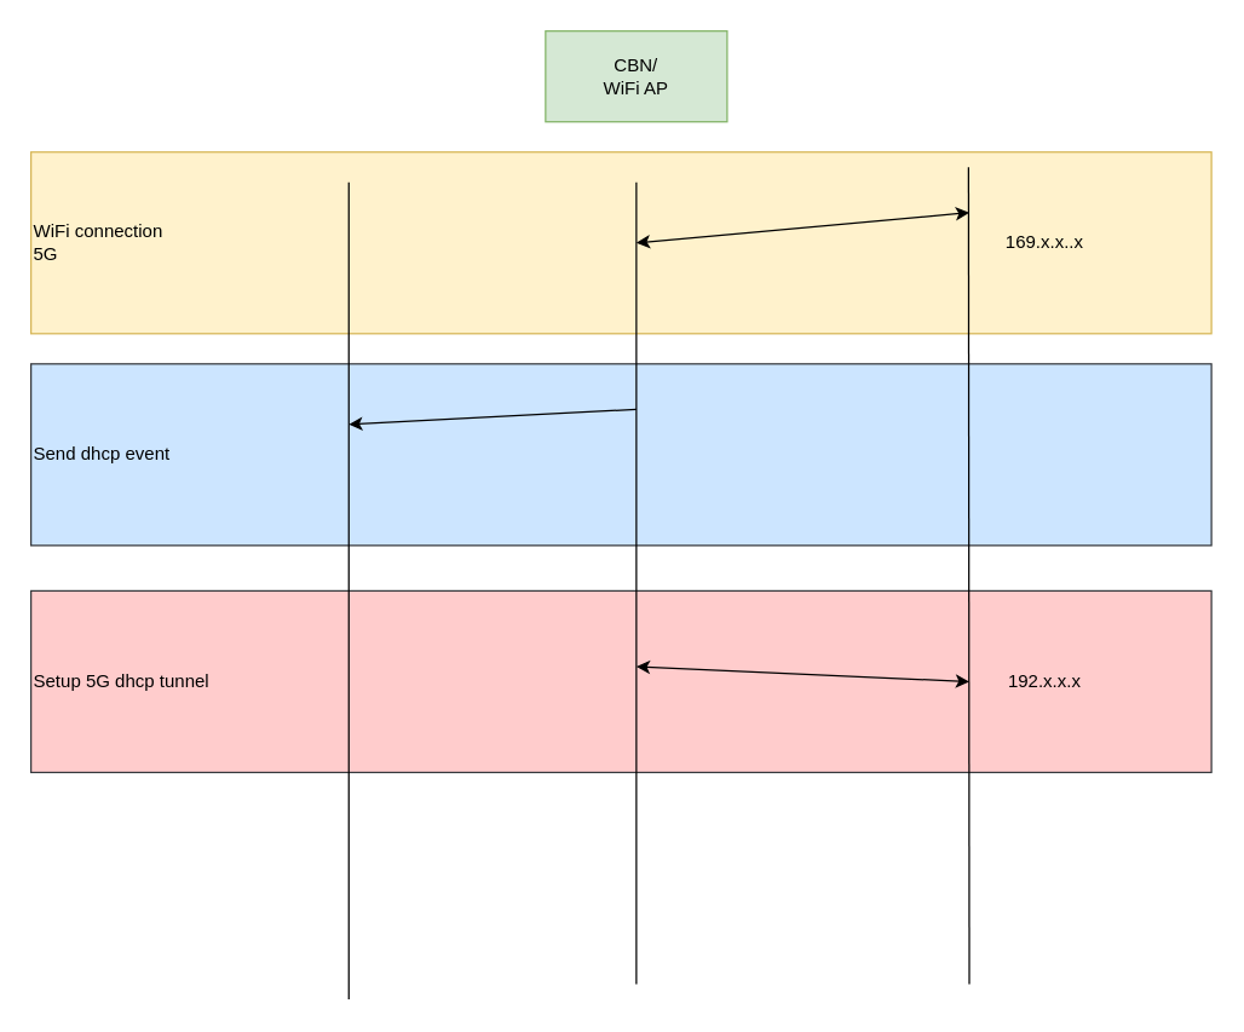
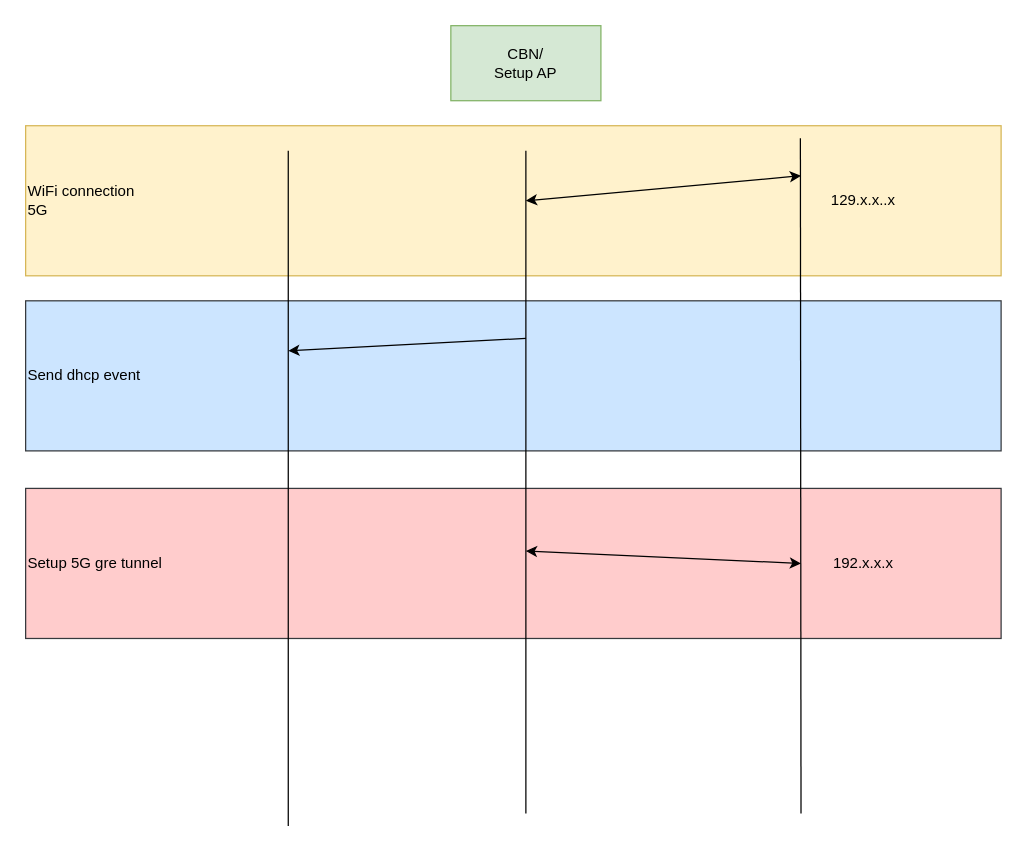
  <mxCell id="0" />
  <mxCell id="1" parent="0" />
- <mxCell id="2" value="Setup 5G dhcp tunnel" style="text;html=1;strokeColor=#36393d;fillColor=#ffcccc;align=left;verticalAlign=middle;whiteSpace=wrap;rounded=0;" vertex="1" parent="1"><mxGeometry x="20" y="390" width="780" height="120" as="geometry" /></mxCell>
+ <mxCell id="2" value="Setup 5G gre tunnel" style="text;html=1;strokeColor=#36393d;fillColor=#ffcccc;align=left;verticalAlign=middle;whiteSpace=wrap;rounded=0;" vertex="1" parent="1"><mxGeometry x="20" y="390" width="780" height="120" as="geometry" /></mxCell>
  <mxCell id="3" value="Send dhcp event" style="text;html=1;strokeColor=#36393d;fillColor=#cce5ff;align=left;verticalAlign=middle;whiteSpace=wrap;rounded=0;" vertex="1" parent="1"><mxGeometry x="20" y="240" width="780" height="120" as="geometry" /></mxCell>
- <mxCell id="4" value="CBN/&lt;br&gt;WiFi AP" style="rounded=0;whiteSpace=wrap;html=1;fillColor=#d5e8d4;strokeColor=#82b366;" vertex="1" parent="1"><mxGeometry x="360" y="20" width="120" height="60" as="geometry" /></mxCell>
+ <mxCell id="4" value="CBN/&lt;br&gt;Setup AP" style="rounded=0;whiteSpace=wrap;html=1;fillColor=#d5e8d4;strokeColor=#82b366;" vertex="1" parent="1"><mxGeometry x="360" y="20" width="120" height="60" as="geometry" /></mxCell>
  <mxCell id="5" value="WiFi connection&lt;br&gt;5G" style="text;html=1;strokeColor=#d6b656;fillColor=#fff2cc;align=left;verticalAlign=middle;whiteSpace=wrap;rounded=0;" vertex="1" parent="1"><mxGeometry x="20" y="100" width="780" height="120" as="geometry" /></mxCell>
  <mxCell id="6" value="" style="endArrow=none;html=1;" edge="1" parent="1"><mxGeometry width="50" height="50" relative="1" as="geometry"><mxPoint x="420" y="650" as="sourcePoint" /><mxPoint x="420" y="120" as="targetPoint" /></mxGeometry></mxCell>
  <mxCell id="7" value="" style="endArrow=none;html=1;" edge="1" parent="1"><mxGeometry width="50" height="50" relative="1" as="geometry"><mxPoint x="640" y="650" as="sourcePoint" /><mxPoint x="639.5" y="110" as="targetPoint" /></mxGeometry></mxCell>
- <mxCell id="8" value="169.x.x..x" style="text;html=1;strokeColor=none;fillColor=none;align=center;verticalAlign=middle;whiteSpace=wrap;rounded=0;" vertex="1" parent="1"><mxGeometry x="650" y="150" width="80" height="20" as="geometry" /></mxCell>
+ <mxCell id="8" value="129.x.x..x" style="text;html=1;strokeColor=none;fillColor=none;align=center;verticalAlign=middle;whiteSpace=wrap;rounded=0;" vertex="1" parent="1"><mxGeometry x="650" y="150" width="80" height="20" as="geometry" /></mxCell>
  <mxCell id="9" value="" style="endArrow=none;html=1;" edge="1" parent="1"><mxGeometry width="50" height="50" relative="1" as="geometry"><mxPoint x="230" y="660" as="sourcePoint" /><mxPoint x="230" y="120" as="targetPoint" /></mxGeometry></mxCell>
  <mxCell id="10" value="" style="endArrow=classic;html=1;" edge="1" parent="1"><mxGeometry width="50" height="50" relative="1" as="geometry"><mxPoint x="420" y="270" as="sourcePoint" /><mxPoint x="230" y="280" as="targetPoint" /></mxGeometry></mxCell>
  <mxCell id="11" value="" style="endArrow=classic;startArrow=classic;html=1;" edge="1" parent="1"><mxGeometry width="50" height="50" relative="1" as="geometry"><mxPoint x="420" y="160" as="sourcePoint" /><mxPoint x="640" y="140" as="targetPoint" /></mxGeometry></mxCell>
  <mxCell id="12" value="" style="endArrow=classic;startArrow=classic;html=1;" edge="1" parent="1"><mxGeometry width="50" height="50" relative="1" as="geometry"><mxPoint x="420" y="440" as="sourcePoint" /><mxPoint x="640" y="450" as="targetPoint" /></mxGeometry></mxCell>
  <mxCell id="13" value="192.x.x.x" style="text;html=1;strokeColor=none;fillColor=none;align=center;verticalAlign=middle;whiteSpace=wrap;rounded=0;" vertex="1" parent="1"><mxGeometry x="650" y="440" width="80" height="20" as="geometry" /></mxCell>
